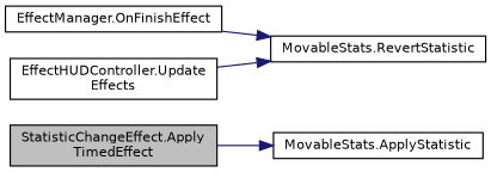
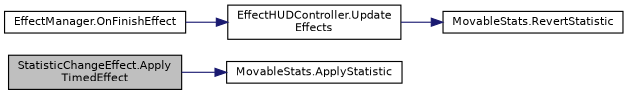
  digraph {
    rankdir=LR
    node [color=black fontname=Helvetica fontsize=10 shape=record]
    edge [color=midnightblue fontname=Helvetica fontsize=10 labelfontname=Helvetica labelfontsize=10 style=solid]
    n1 [fillcolor=grey75 fontcolor=black height=0.2 label="StatisticChangeEffect.Apply\lTimedEffect" style=filled width=0.4]
    n2 [height=0.2 label="MovableStats.ApplyStatistic" width=0.4]
    n3 [height=0.2 label="EffectManager.OnFinishEffect" width=0.4]
    n4 [height=0.2 label="EffectHUDController.Update\lEffects" width=0.4]
    n5 [height=0.2 label="MovableStats.RevertStatistic" width=0.4]
    n1 -> n2
-   n3 -> n5
+   n3 -> n4
    n4 -> n5
  }
